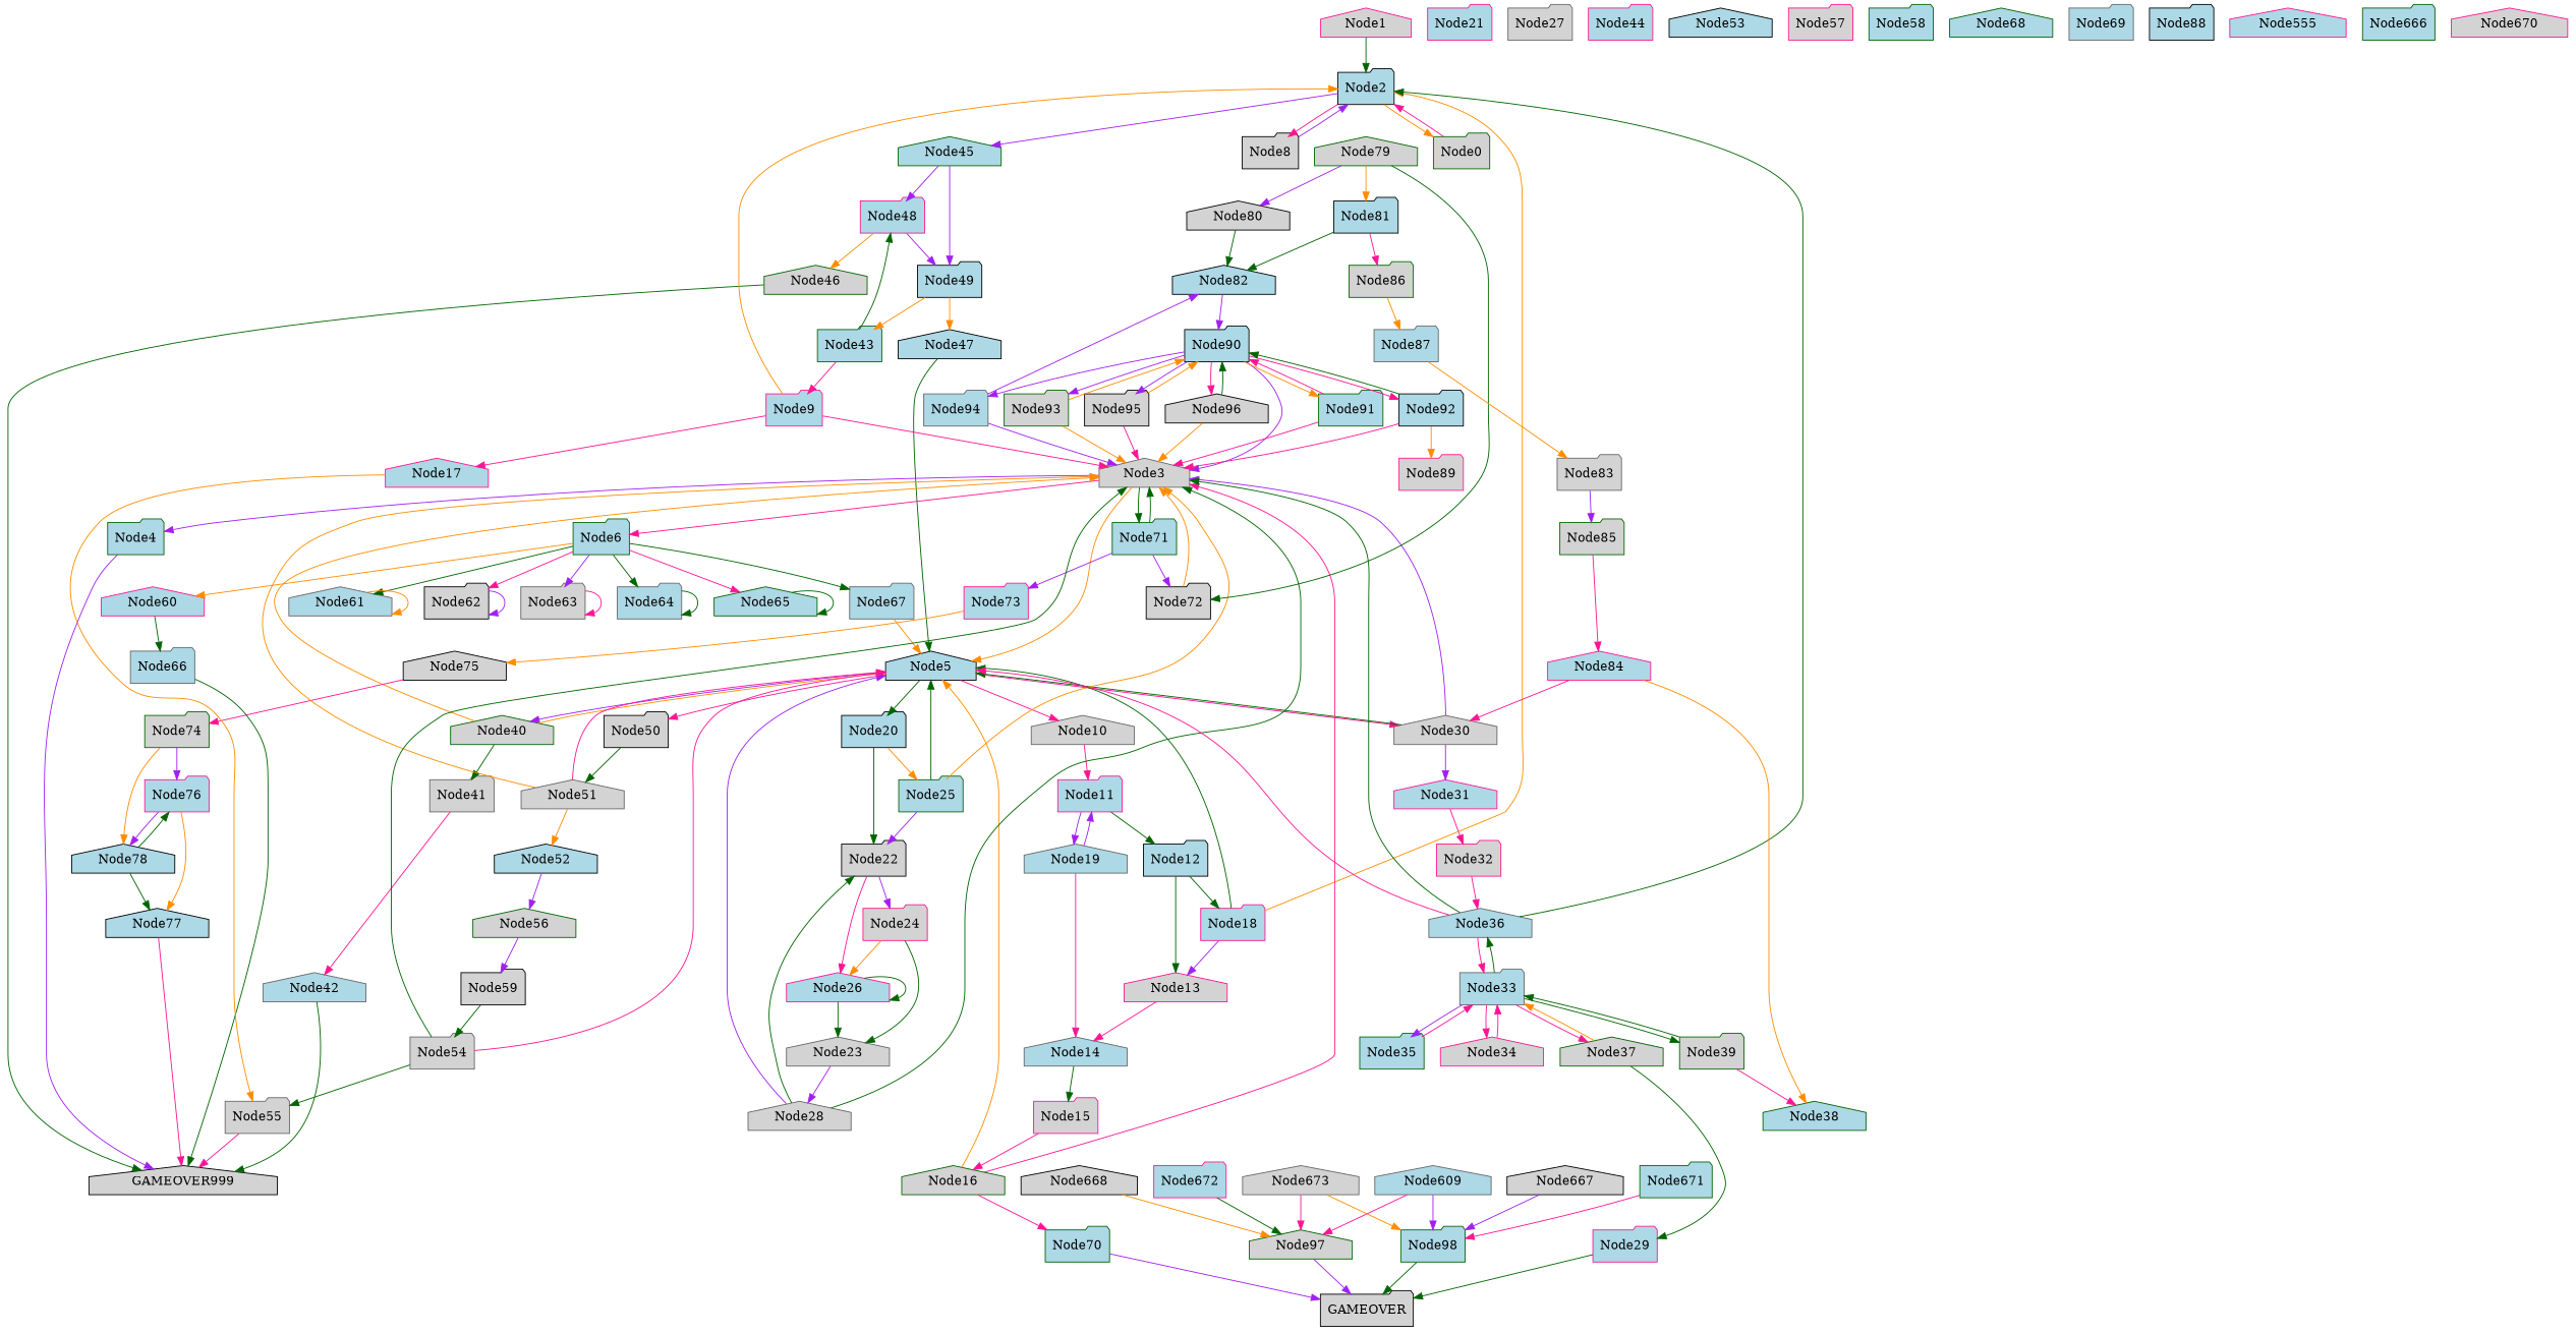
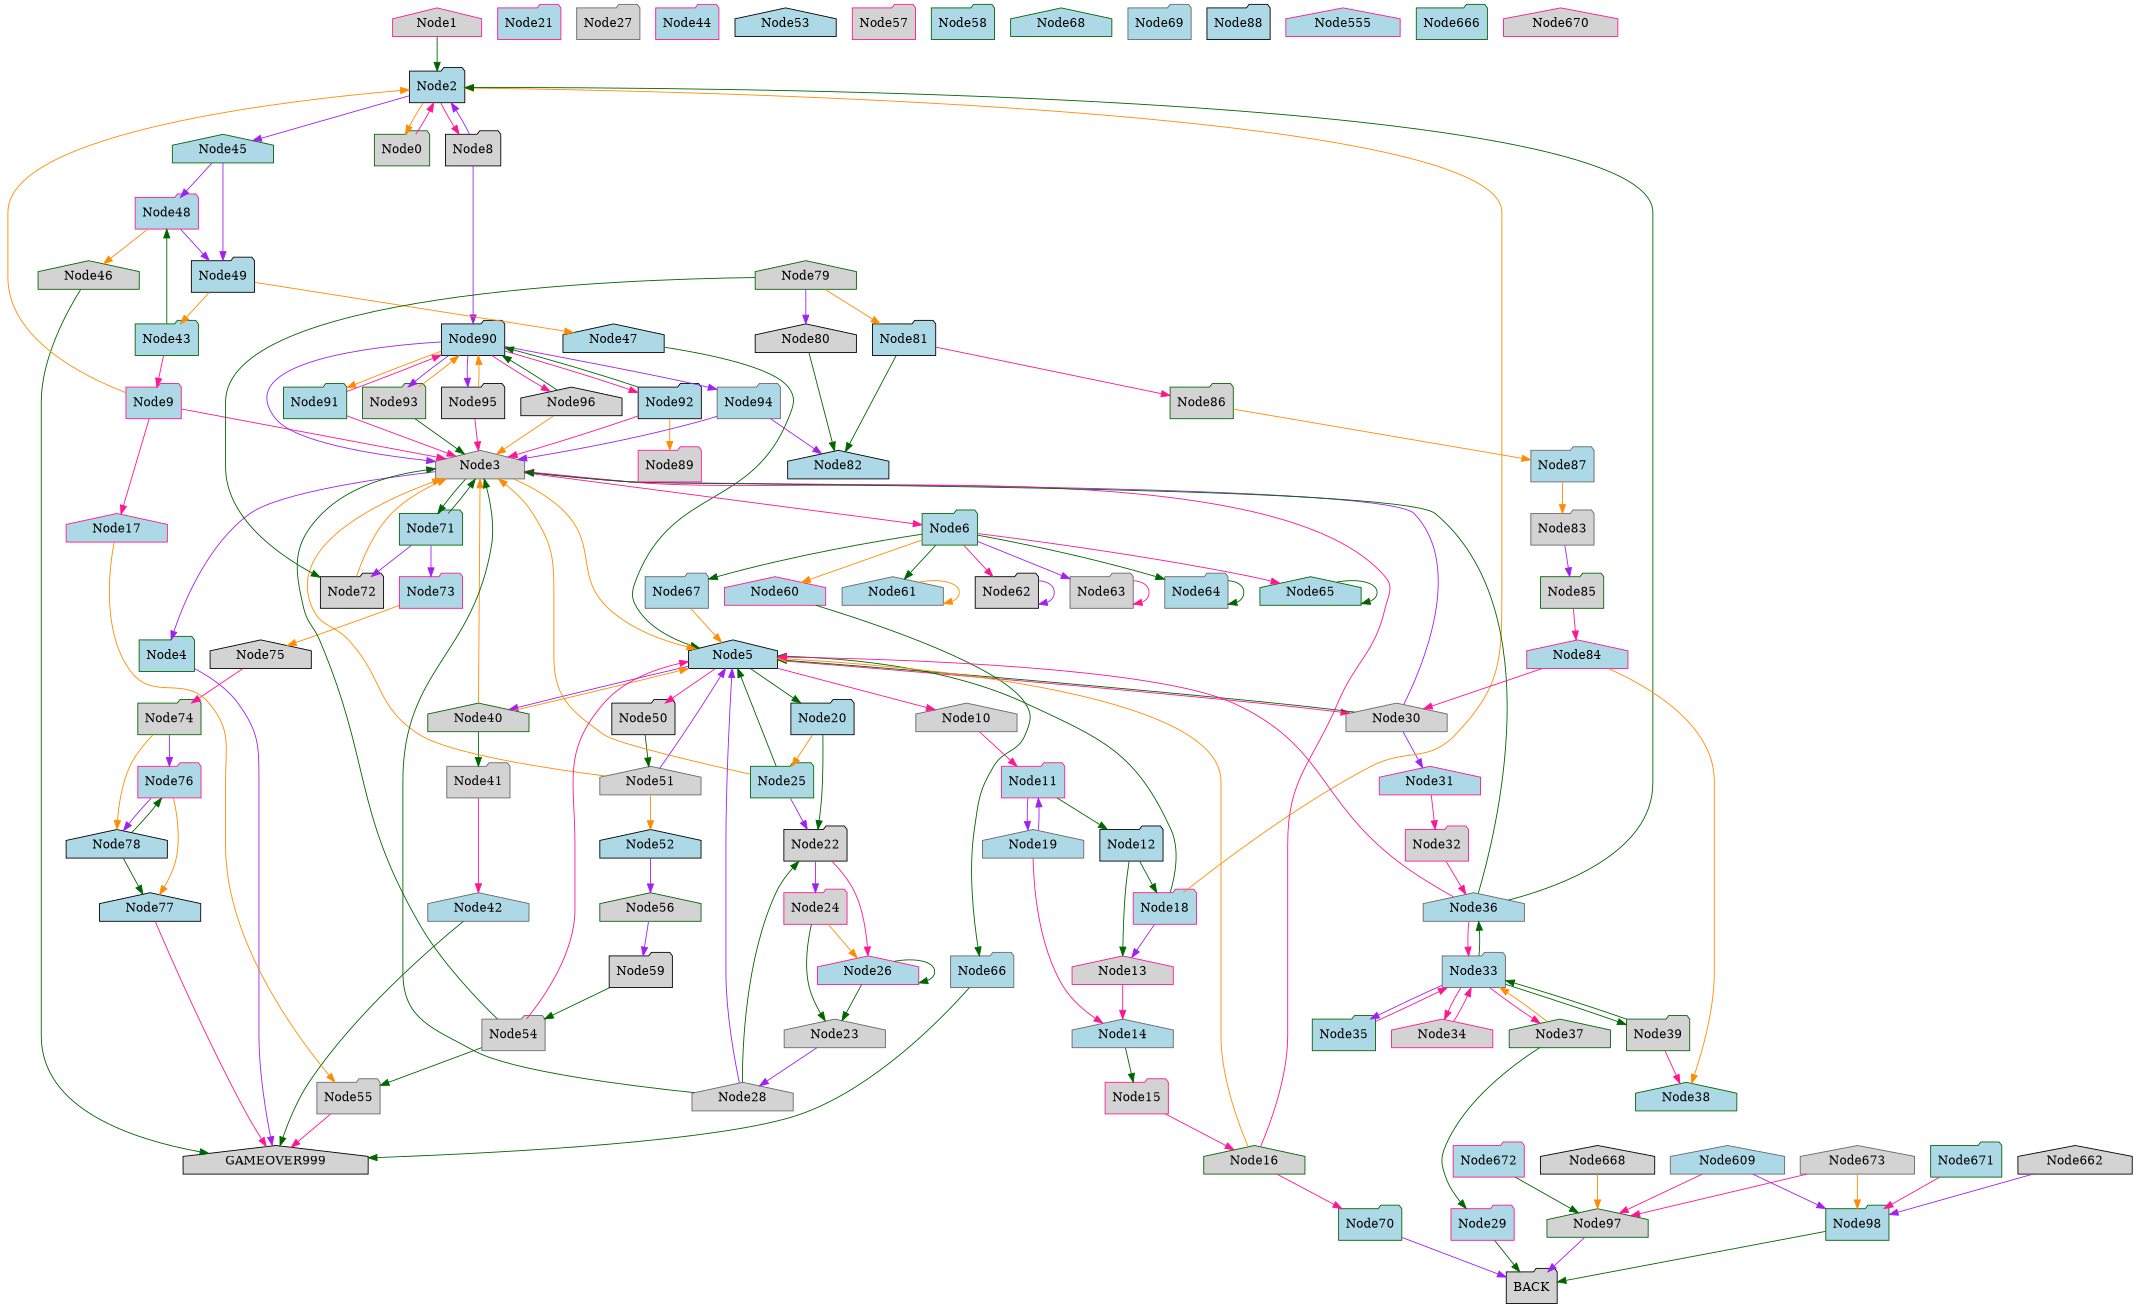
  digraph {
    node [color=black fillcolor=lightblue shape=folder style=filled]
    edge [color=darkgreen]
    Node1 [color=deeppink fillcolor=lightgrey shape=house]
    Node2
    Node45 [color=darkgreen shape=house]
    Node8 [fillcolor=lightgrey]
    n5 [color=darkgreen fillcolor=lightgrey label=Node0]
    Node48 [color=deeppink]
    Node49
    Node46 [color=darkgreen fillcolor=lightgrey shape=house]
    Node43 [color=darkgreen]
    Node47 [shape=house]
    Node3 [color=gray40 fillcolor=lightgrey shape=house]
    Node71 [color=darkgreen]
    Node6 [color=darkgreen]
    Node5 [shape=house]
    Node4 [color=darkgreen]
    Node72 [fillcolor=lightgrey]
    Node73 [color=deeppink]
    Node60 [color=deeppink shape=house]
    Node61 [color=gray40 shape=house]
    Node62 [fillcolor=lightgrey]
    Node63 [color=gray40 fillcolor=lightgrey]
    Node64 [color=gray40]
    Node65 [color=darkgreen shape=house]
    Node67 [color=gray40]
    Node10 [color=gray40 fillcolor=lightgrey shape=house]
    Node20
    Node30 [color=gray40 fillcolor=lightgrey shape=house]
    Node40 [color=darkgreen fillcolor=lightgrey shape=house]
    Node50 [fillcolor=lightgrey]
    GAMEOVER999 [fillcolor=lightgrey shape=house]
    Node75 [fillcolor=lightgrey shape=house]
    Node66 [color=gray40]
    Node11 [color=deeppink]
    Node25 [color=darkgreen]
    Node22 [fillcolor=lightgrey]
    Node31 [color=deeppink shape=house]
    Node41 [color=gray40 fillcolor=lightgrey]
    Node51 [color=gray40 fillcolor=lightgrey shape=house]
    Node19 [color=gray40 shape=house]
    Node12
    Node24 [color=deeppink fillcolor=lightgrey]
    Node26 [color=deeppink shape=house]
    Node32 [color=deeppink fillcolor=lightgrey]
    Node42 [color=gray40 shape=house]
    Node52 [shape=house]
    Node9 [color=deeppink]
    Node17 [color=deeppink shape=house]
    Node55 [color=gray40 fillcolor=lightgrey]
    Node14 [color=gray40 shape=house]
    Node18 [color=deeppink]
    Node13 [color=deeppink fillcolor=lightgrey shape=house]
    Node15 [color=deeppink fillcolor=lightgrey]
    Node16 [color=darkgreen fillcolor=lightgrey shape=house]
    Node70 [color=darkgreen]
-   BACK [fillcolor=lightgrey label=GAMEOVER]
+   BACK [fillcolor=lightgrey]
    Node23 [color=gray40 fillcolor=lightgrey shape=house]
    Node21 [color=deeppink]
    Node28 [color=gray40 fillcolor=lightgrey shape=house]
    Node27 [color=gray40 fillcolor=lightgrey]
    Node29 [color=deeppink]
    Node36 [color=gray40 shape=house]
    Node33 [color=gray40]
    Node34 [color=deeppink fillcolor=lightgrey shape=house]
    Node37 [color=darkgreen fillcolor=lightgrey shape=house]
    Node39 [color=darkgreen fillcolor=lightgrey]
    Node35 [color=darkgreen]
    Node38 [color=darkgreen shape=house]
    Node44 [color=deeppink]
    Node56 [color=darkgreen fillcolor=lightgrey shape=house]
    Node59 [fillcolor=lightgrey]
    Node54 [color=gray40 fillcolor=lightgrey]
    Node53 [shape=house]
    Node57 [color=deeppink fillcolor=lightgrey]
    Node58 [color=darkgreen]
    Node68 [color=darkgreen shape=house]
    Node69 [color=gray40]
    Node79 [color=darkgreen fillcolor=lightgrey shape=house]
    Node80 [fillcolor=lightgrey shape=house]
    Node81
    Node74 [color=darkgreen fillcolor=lightgrey]
    Node82 [shape=house]
    Node86 [color=darkgreen fillcolor=lightgrey]
    Node76 [color=deeppink]
    Node78 [shape=house]
    Node77 [shape=house]
    Node90
    Node87 [color=gray40]
    Node91 [color=darkgreen]
    Node92
    Node93 [color=darkgreen fillcolor=lightgrey]
    Node94 [color=gray40]
    Node95 [fillcolor=lightgrey]
    Node96 [fillcolor=lightgrey shape=house]
    Node83 [color=gray40 fillcolor=lightgrey]
    Node89 [color=deeppink fillcolor=lightgrey]
    Node85 [color=darkgreen fillcolor=lightgrey]
    Node84 [color=deeppink shape=house]
    Node88
    Node97 [color=darkgreen fillcolor=lightgrey shape=house]
    Node98 [color=darkgreen]
    Node555 [color=deeppink shape=house]
    Node666 [color=darkgreen]
-   Node667 [fillcolor=lightgrey shape=house]
+   Node667 [fillcolor=lightgrey shape=house label=Node662]
    Node668 [fillcolor=lightgrey shape=house]
    n105 [color=gray40 label=Node609 shape=house]
    Node670 [color=deeppink fillcolor=lightgrey shape=house]
    Node671 [color=darkgreen]
    Node672 [color=deeppink]
    Node673 [color=gray40 fillcolor=lightgrey shape=house]
    Node1 -> Node2
    Node2 -> Node45 [color=purple]
    Node2 -> Node8 [color=deeppink]
    Node2 -> n5 [color=darkorange]
    Node45 -> Node48 [color=purple]
    Node45 -> Node49 [color=purple]
    Node8 -> Node2 [color=purple]
    n5 -> Node2 [color=deeppink]
    Node48 -> Node49 [color=purple]
    Node48 -> Node46 [color=darkorange]
    Node49 -> Node43 [color=darkorange]
    Node49 -> Node47 [color=darkorange]
    Node46 -> GAMEOVER999
    Node43 -> Node48
    Node43 -> Node9 [color=deeppink]
    Node47 -> Node5
    Node3 -> Node71
    Node3 -> Node6 [color=deeppink]
    Node3 -> Node5 [color=darkorange]
    Node3 -> Node4 [color=purple]
    Node71 -> Node3
    Node71 -> Node72 [color=purple]
    Node71 -> Node73 [color=purple]
    Node6 -> Node60 [color=darkorange]
    Node6 -> Node61
    Node6 -> Node62 [color=deeppink]
    Node6 -> Node63 [color=purple]
    Node6 -> Node64
    Node6 -> Node65 [color=deeppink]
    Node6 -> Node67
    Node5 -> Node10 [color=deeppink]
    Node5 -> Node20
    Node5 -> Node30 [color=deeppink]
    Node5 -> Node40 [color=purple]
    Node5 -> Node50 [color=deeppink]
    Node4 -> GAMEOVER999 [color=purple]
    Node72 -> Node3 [color=darkorange]
    Node73 -> Node75 [color=darkorange]
    Node60 -> Node66
    Node61 -> Node61 [color=darkorange]
    Node62 -> Node62 [color=purple]
    Node63 -> Node63 [color=deeppink]
    Node64 -> Node64
    Node65 -> Node65
    Node67 -> Node5 [color=darkorange]
    Node10 -> Node11 [color=deeppink]
    Node20 -> Node25 [color=darkorange]
    Node20 -> Node22
    Node30 -> Node3 [color=purple]
    Node30 -> Node5
    Node30 -> Node31 [color=purple]
    Node40 -> Node3 [color=darkorange]
    Node40 -> Node5 [color=darkorange]
    Node40 -> Node41
    Node50 -> Node51
    Node75 -> Node74 [color=deeppink]
    Node66 -> GAMEOVER999
    Node11 -> Node19 [color=purple]
    Node11 -> Node12
    Node25 -> Node3 [color=darkorange]
    Node25 -> Node5
    Node25 -> Node22 [color=purple]
    Node22 -> Node24 [color=purple]
    Node22 -> Node26 [color=deeppink]
    Node31 -> Node32 [color=deeppink]
    Node41 -> Node42 [color=deeppink]
    Node51 -> Node3 [color=darkorange]
-   Node51 -> Node5 [color=deeppink]
+   Node51 -> Node5 [color=purple]
    Node51 -> Node52 [color=darkorange]
    Node19 -> Node11 [color=purple]
    Node19 -> Node14 [color=deeppink]
    Node12 -> Node18
    Node12 -> Node13
    Node24 -> Node26 [color=darkorange]
    Node24 -> Node23
    Node26 -> Node26
    Node26 -> Node23
    Node32 -> Node36 [color=deeppink]
    Node42 -> GAMEOVER999
    Node52 -> Node56 [color=purple]
    Node9 -> Node2 [color=darkorange]
    Node9 -> Node3 [color=deeppink]
    Node9 -> Node17 [color=deeppink]
    Node17 -> Node55 [color=darkorange]
    Node55 -> GAMEOVER999 [color=deeppink]
    Node14 -> Node15
    Node18 -> Node2 [color=darkorange]
    Node18 -> Node5
    Node18 -> Node13 [color=purple]
    Node13 -> Node14 [color=deeppink]
    Node15 -> Node16 [color=deeppink]
    Node16 -> Node3 [color=deeppink]
    Node16 -> Node5 [color=darkorange]
    Node16 -> Node70 [color=deeppink]
    Node70 -> BACK [color=purple]
    Node23 -> Node28 [color=purple]
    Node28 -> Node3
    Node28 -> Node5 [color=purple]
    Node28 -> Node22
    Node29 -> BACK
    Node36 -> Node2
    Node36 -> Node3
    Node36 -> Node5 [color=deeppink]
    Node36 -> Node33 [color=deeppink]
    Node33 -> Node36
    Node33 -> Node34 [color=deeppink]
    Node33 -> Node37 [color=deeppink]
    Node33 -> Node39
    Node33 -> Node35 [color=purple]
    Node34 -> Node33 [color=deeppink]
    Node37 -> Node29
    Node37 -> Node33 [color=darkorange]
    Node39 -> Node33
    Node39 -> Node38 [color=deeppink]
    Node35 -> Node33 [color=deeppink]
    Node56 -> Node59 [color=purple]
    Node59 -> Node54
    Node54 -> Node3
    Node54 -> Node5 [color=deeppink]
    Node54 -> Node55
    Node79 -> Node72
    Node79 -> Node80 [color=purple]
    Node79 -> Node81 [color=darkorange]
    Node80 -> Node82
    Node81 -> Node82
    Node81 -> Node86 [color=deeppink]
    Node74 -> Node76 [color=purple]
    Node74 -> Node78 [color=darkorange]
-   Node82 -> Node90 [color=purple]
+   Node8 -> Node90 [color=purple]
    Node86 -> Node87 [color=darkorange]
    Node76 -> Node78 [color=purple]
    Node76 -> Node77 [color=darkorange]
    Node78 -> Node76
    Node78 -> Node77
    Node77 -> GAMEOVER999 [color=deeppink]
    Node90 -> Node3 [color=purple]
    Node90 -> Node91 [color=darkorange]
    Node90 -> Node92 [color=deeppink]
    Node90 -> Node93 [color=purple]
    Node90 -> Node94 [color=purple]
    Node90 -> Node95 [color=purple]
    Node90 -> Node96 [color=deeppink]
    Node87 -> Node83 [color=darkorange]
    Node91 -> Node3 [color=deeppink]
    Node91 -> Node90 [color=deeppink]
    Node92 -> Node3 [color=deeppink]
    Node92 -> Node90
    Node92 -> Node89 [color=darkorange]
-   Node93 -> Node3 [color=darkorange]
+   Node93 -> Node3
    Node93 -> Node90 [color=darkorange]
    Node94 -> Node3 [color=purple]
    Node94 -> Node82 [color=purple]
    Node95 -> Node3 [color=deeppink]
    Node95 -> Node90 [color=darkorange]
    Node96 -> Node3 [color=darkorange]
    Node96 -> Node90
    Node83 -> Node85 [color=purple]
    Node85 -> Node84 [color=deeppink]
    Node84 -> Node30 [color=deeppink]
    Node84 -> Node38 [color=darkorange]
    Node97 -> BACK [color=purple]
    Node98 -> BACK
    Node667 -> Node98 [color=purple]
    Node668 -> Node97 [color=darkorange]
    n105 -> Node97 [color=deeppink]
    n105 -> Node98 [color=purple]
    Node671 -> Node98 [color=deeppink]
    Node672 -> Node97
    Node673 -> Node97 [color=deeppink]
    Node673 -> Node98 [color=darkorange]
  }
